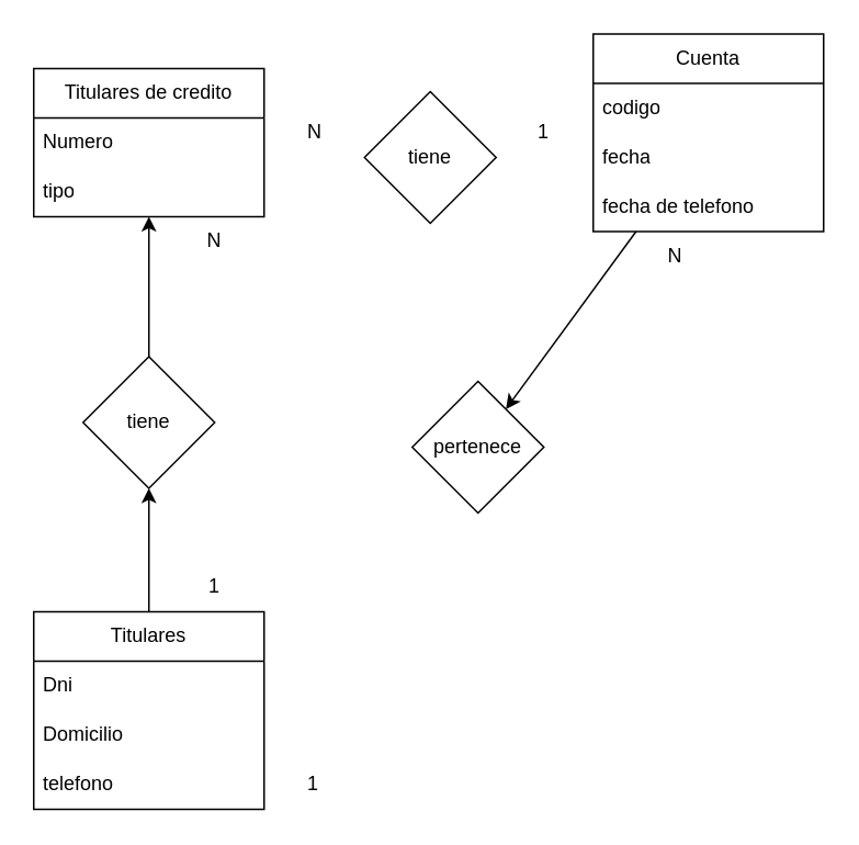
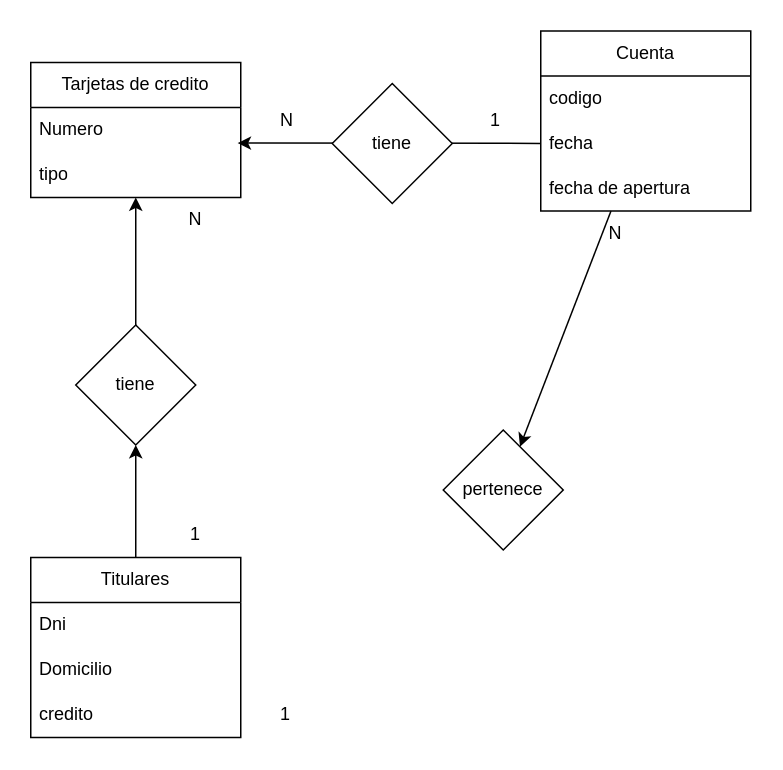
  <mxCell id="0" />
  <mxCell id="1" parent="0" />
- <mxCell id="2" value="Titulares de credito" style="swimlane;fontStyle=0;childLayout=stackLayout;horizontal=1;startSize=30;horizontalStack=0;resizeParent=1;resizeParentMax=0;resizeLast=0;collapsible=1;marginBottom=0;whiteSpace=wrap;html=1;" vertex="1" parent="1"><mxGeometry x="20" y="41" width="140" height="90" as="geometry" /></mxCell>
+ <mxCell id="2" value="Tarjetas de credito" style="swimlane;fontStyle=0;childLayout=stackLayout;horizontal=1;startSize=30;horizontalStack=0;resizeParent=1;resizeParentMax=0;resizeLast=0;collapsible=1;marginBottom=0;whiteSpace=wrap;html=1;" vertex="1" parent="1"><mxGeometry x="20" y="41" width="140" height="90" as="geometry" /></mxCell>
  <mxCell id="3" value="Numero" style="text;strokeColor=none;fillColor=none;align=left;verticalAlign=middle;spacingLeft=4;spacingRight=4;overflow=hidden;points=[[0,0.5],[1,0.5]];portConstraint=eastwest;rotatable=0;whiteSpace=wrap;html=1;" vertex="1" parent="2"><mxGeometry y="30" width="140" height="30" as="geometry" /></mxCell>
  <mxCell id="4" value="tipo" style="text;strokeColor=none;fillColor=none;align=left;verticalAlign=middle;spacingLeft=4;spacingRight=4;overflow=hidden;points=[[0,0.5],[1,0.5]];portConstraint=eastwest;rotatable=0;whiteSpace=wrap;html=1;" vertex="1" parent="2"><mxGeometry y="60" width="140" height="30" as="geometry" /></mxCell>
  <mxCell id="5" style="edgeStyle=none;html=1;entryX=0.5;entryY=1;entryDx=0;entryDy=0;" edge="1" parent="1" source="16" target="2"><mxGeometry relative="1" as="geometry" /></mxCell>
  <mxCell id="6" value="Titulares" style="swimlane;fontStyle=0;childLayout=stackLayout;horizontal=1;startSize=30;horizontalStack=0;resizeParent=1;resizeParentMax=0;resizeLast=0;collapsible=1;marginBottom=0;whiteSpace=wrap;html=1;" vertex="1" parent="1"><mxGeometry x="20" y="371" width="140" height="120" as="geometry" /></mxCell>
  <mxCell id="7" value="Dni" style="text;strokeColor=none;fillColor=none;align=left;verticalAlign=middle;spacingLeft=4;spacingRight=4;overflow=hidden;points=[[0,0.5],[1,0.5]];portConstraint=eastwest;rotatable=0;whiteSpace=wrap;html=1;" vertex="1" parent="6"><mxGeometry y="30" width="140" height="30" as="geometry" /></mxCell>
  <mxCell id="8" value="Domicilio" style="text;strokeColor=none;fillColor=none;align=left;verticalAlign=middle;spacingLeft=4;spacingRight=4;overflow=hidden;points=[[0,0.5],[1,0.5]];portConstraint=eastwest;rotatable=0;whiteSpace=wrap;html=1;" vertex="1" parent="6"><mxGeometry y="60" width="140" height="30" as="geometry" /></mxCell>
- <mxCell id="9" value="telefono" style="text;strokeColor=none;fillColor=none;align=left;verticalAlign=middle;spacingLeft=4;spacingRight=4;overflow=hidden;points=[[0,0.5],[1,0.5]];portConstraint=eastwest;rotatable=0;whiteSpace=wrap;html=1;" vertex="1" parent="6"><mxGeometry y="90" width="140" height="30" as="geometry" /></mxCell>
+ <mxCell id="9" value="credito" style="text;strokeColor=none;fillColor=none;align=left;verticalAlign=middle;spacingLeft=4;spacingRight=4;overflow=hidden;points=[[0,0.5],[1,0.5]];portConstraint=eastwest;rotatable=0;whiteSpace=wrap;html=1;" vertex="1" parent="6"><mxGeometry y="90" width="140" height="30" as="geometry" /></mxCell>
  <mxCell id="10" style="edgeStyle=none;html=1;" edge="1" parent="1" source="11" target="23"><mxGeometry relative="1" as="geometry" /></mxCell>
  <mxCell id="11" value="Cuenta" style="swimlane;fontStyle=0;childLayout=stackLayout;horizontal=1;startSize=30;horizontalStack=0;resizeParent=1;resizeParentMax=0;resizeLast=0;collapsible=1;marginBottom=0;whiteSpace=wrap;html=1;" vertex="1" parent="1"><mxGeometry x="360" y="20" width="140" height="120" as="geometry" /></mxCell>
  <mxCell id="12" value="codigo" style="text;strokeColor=none;fillColor=none;align=left;verticalAlign=middle;spacingLeft=4;spacingRight=4;overflow=hidden;points=[[0,0.5],[1,0.5]];portConstraint=eastwest;rotatable=0;whiteSpace=wrap;html=1;" vertex="1" parent="11"><mxGeometry y="30" width="140" height="30" as="geometry" /></mxCell>
  <mxCell id="13" value="fecha" style="text;strokeColor=none;fillColor=none;align=left;verticalAlign=middle;spacingLeft=4;spacingRight=4;overflow=hidden;points=[[0,0.5],[1,0.5]];portConstraint=eastwest;rotatable=0;whiteSpace=wrap;html=1;" vertex="1" parent="11"><mxGeometry y="60" width="140" height="30" as="geometry" /></mxCell>
- <mxCell id="14" value="fecha de telefono" style="text;strokeColor=none;fillColor=none;align=left;verticalAlign=middle;spacingLeft=4;spacingRight=4;overflow=hidden;points=[[0,0.5],[1,0.5]];portConstraint=eastwest;rotatable=0;whiteSpace=wrap;html=1;" vertex="1" parent="11"><mxGeometry y="90" width="140" height="30" as="geometry" /></mxCell>
+ <mxCell id="14" value="fecha de apertura" style="text;strokeColor=none;fillColor=none;align=left;verticalAlign=middle;spacingLeft=4;spacingRight=4;overflow=hidden;points=[[0,0.5],[1,0.5]];portConstraint=eastwest;rotatable=0;whiteSpace=wrap;html=1;" vertex="1" parent="11"><mxGeometry y="90" width="140" height="30" as="geometry" /></mxCell>
  <mxCell id="15" value="" style="edgeStyle=none;html=1;entryX=0.5;entryY=1;entryDx=0;entryDy=0;" edge="1" parent="1" source="6" target="16"><mxGeometry relative="1" as="geometry"><mxPoint x="90" y="371" as="sourcePoint" /><mxPoint x="90" y="131" as="targetPoint" /></mxGeometry></mxCell>
  <mxCell id="16" value="tiene" style="rhombus;whiteSpace=wrap;html=1;" vertex="1" parent="1"><mxGeometry x="50" y="216" width="80" height="80" as="geometry" /></mxCell>
  <mxCell id="17" value="1" style="text;html=1;align=center;verticalAlign=middle;whiteSpace=wrap;rounded=0;" vertex="1" parent="1"><mxGeometry x="100" y="341" width="60" height="30" as="geometry" /></mxCell>
  <mxCell id="18" value="N" style="text;html=1;align=center;verticalAlign=middle;whiteSpace=wrap;rounded=0;" vertex="1" parent="1"><mxGeometry x="100" y="131" width="60" height="30" as="geometry" /></mxCell>
+ <mxCell id="19" style="edgeStyle=none;html=1;entryX=0.985;entryY=0.791;entryDx=0;entryDy=0;entryPerimeter=0;" edge="1" parent="1" source="13" target="3"><mxGeometry relative="1" as="geometry"><mxPoint x="200" y="111" as="targetPoint" /></mxGeometry></mxCell>
  <mxCell id="20" value="tiene" style="rhombus;whiteSpace=wrap;html=1;" vertex="1" parent="1"><mxGeometry x="221" y="55" width="80" height="80" as="geometry" /></mxCell>
  <mxCell id="21" value="N" style="text;html=1;align=center;verticalAlign=middle;whiteSpace=wrap;rounded=0;" vertex="1" parent="1"><mxGeometry x="161" y="65" width="60" height="30" as="geometry" /></mxCell>
  <mxCell id="22" value="1" style="text;html=1;align=center;verticalAlign=middle;whiteSpace=wrap;rounded=0;" vertex="1" parent="1"><mxGeometry x="300" y="65" width="60" height="30" as="geometry" /></mxCell>
- <mxCell id="23" value="pertenece" style="rhombus;whiteSpace=wrap;html=1;" vertex="1" parent="1"><mxGeometry x="250" y="231" width="80" height="80" as="geometry" /></mxCell>
+ <mxCell id="23" value="pertenece" style="rhombus;whiteSpace=wrap;html=1;" vertex="1" parent="1"><mxGeometry x="295" y="286" width="80" height="80" as="geometry" /></mxCell>
  <mxCell id="24" value="1" style="text;html=1;align=center;verticalAlign=middle;whiteSpace=wrap;rounded=0;" vertex="1" parent="1"><mxGeometry x="160" y="461" width="60" height="30" as="geometry" /></mxCell>
  <mxCell id="25" value="N" style="text;html=1;align=center;verticalAlign=middle;whiteSpace=wrap;rounded=0;" vertex="1" parent="1"><mxGeometry x="380" y="140" width="60" height="30" as="geometry" /></mxCell>
